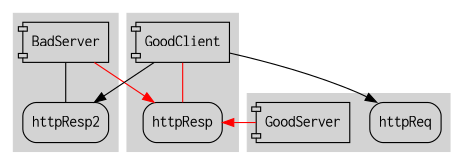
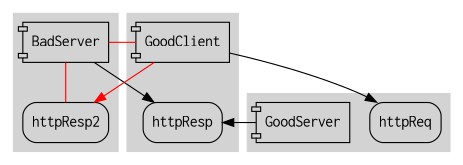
  digraph {
    concentrate=true
    fontname=courier
    splines=true
    node [fontname=courier shape=component]
    edge [fontname=courier]
    GoodServer
    httpReq [shape=rectangle style=rounded]
    BadServer
    n4 [label=httpResp2 shape=rectangle style=rounded]
    httpResp [shape=rectangle style=rounded]
    GoodClient
    subgraph cluster_1 {
      color=lightgrey
      style=filled
      GoodServer
      httpReq
    }
    subgraph cluster_2 {
      color=lightgrey
      style=filled
      BadServer
      n4
    }
    subgraph cluster_3 {
      color=lightgrey
      style=filled
      httpResp
      GoodClient
    }
-   GoodServer -> httpResp [color=red]
-   BadServer -> n4 [color=black dir=none]
-   BadServer -> httpResp [color=red]
+   GoodServer -> httpResp
+   BadServer -> n4 [color=red dir=none]
+   BadServer -> httpResp
    GoodClient -> httpReq
-   GoodClient -> n4
-   GoodClient -> httpResp [color=red dir=none]
+   GoodClient -> n4 [color=red]
+   GoodClient -> BadServer [color=red dir=none]
  }
